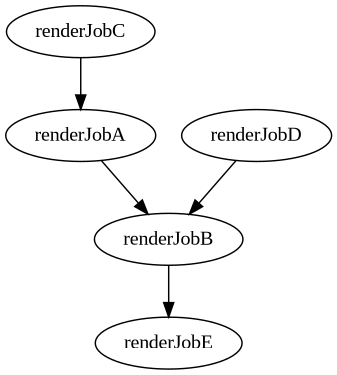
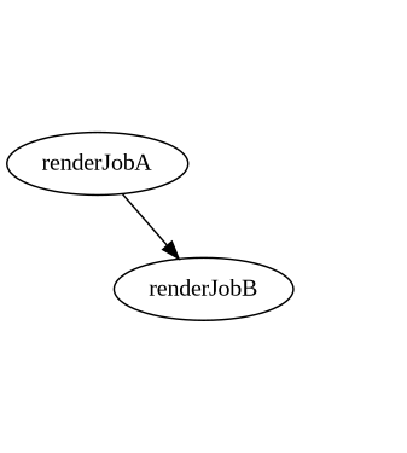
  digraph {
    fontname="Liberation Serif"
    node [fontname="Liberation Serif"]
    edge [fontname="Liberation Serif"]
    renderJobB
-   renderJobE
    renderJobA
-   renderJobC
-   renderJobD
-   renderJobB -> renderJobE [condition=success]
    renderJobA -> renderJobB
-   renderJobC -> renderJobA
-   renderJobD -> renderJobB
  }
